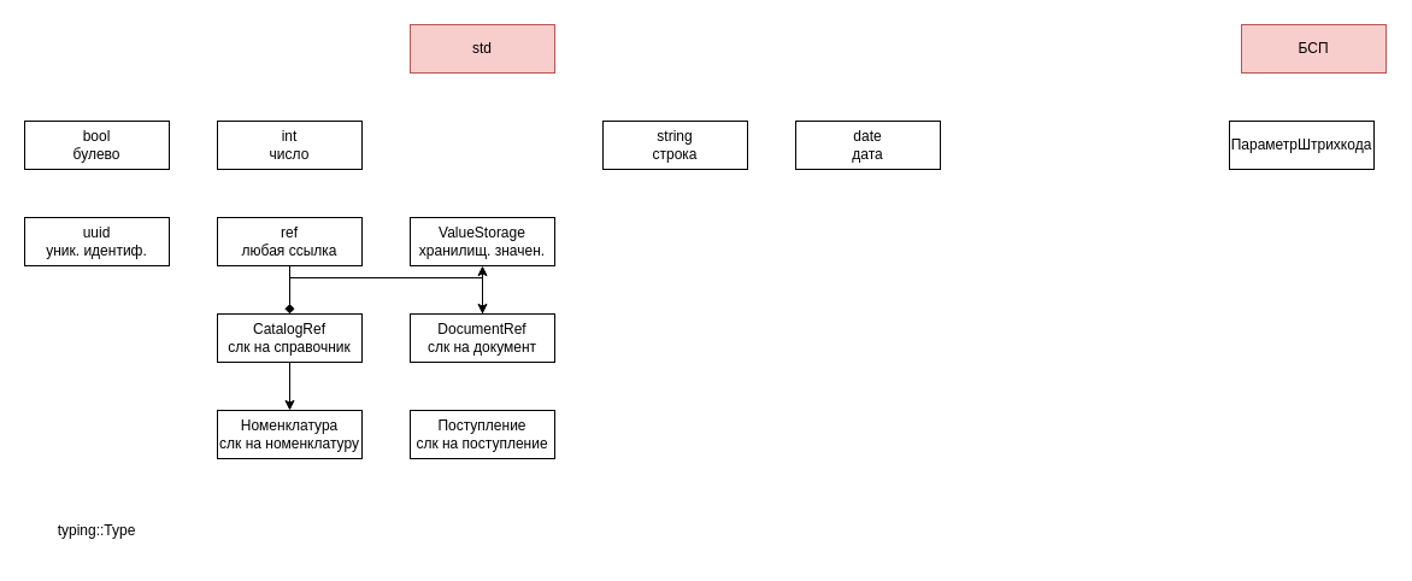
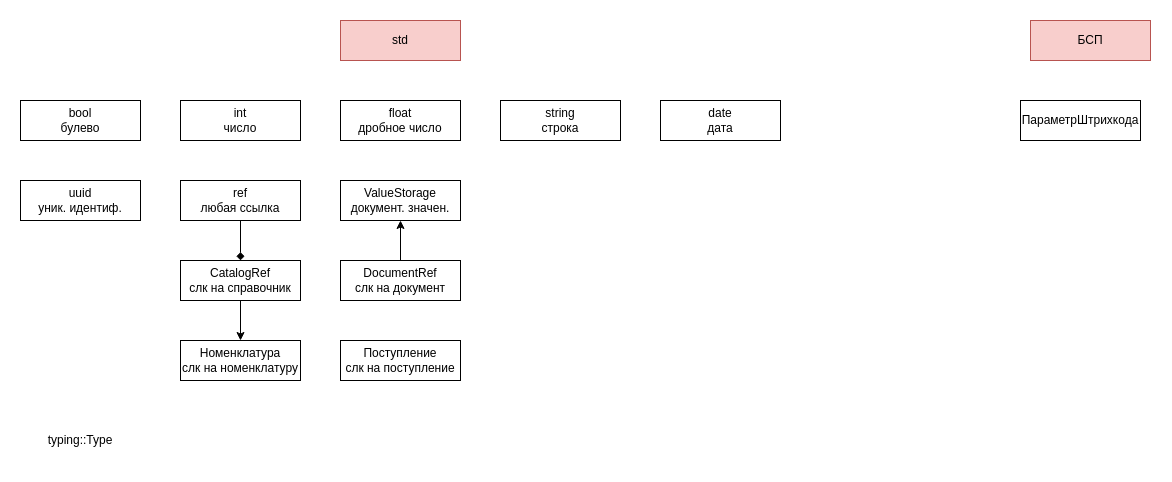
  <mxCell id="0" />
  <mxCell id="1" parent="0" />
  <mxCell id="2" value="std" style="rounded=0;whiteSpace=wrap;html=1;fillColor=#f8cecc;strokeColor=#b85450;" parent="1" vertex="1"><mxGeometry x="340" y="20" width="120" height="40" as="geometry" /></mxCell>
  <mxCell id="3" value="int&lt;div&gt;число&lt;/div&gt;" style="rounded=0;whiteSpace=wrap;html=1;" parent="1" vertex="1"><mxGeometry x="180" y="100" width="120" height="40" as="geometry" /></mxCell>
+ <mxCell id="4" value="float&lt;div&gt;дробное число&lt;/div&gt;" style="rounded=0;whiteSpace=wrap;html=1;" parent="1" vertex="1"><mxGeometry x="340" y="100" width="120" height="40" as="geometry" /></mxCell>
  <mxCell id="5" value="string&lt;div&gt;строка&lt;/div&gt;" style="rounded=0;whiteSpace=wrap;html=1;" parent="1" vertex="1"><mxGeometry x="500" y="100" width="120" height="40" as="geometry" /></mxCell>
  <mxCell id="6" style="edgeStyle=orthogonalEdgeStyle;rounded=0;orthogonalLoop=1;jettySize=auto;html=1;endArrow=diamond;" parent="1" source="8" target="10" edge="1"><mxGeometry relative="1" as="geometry" /></mxCell>
- <mxCell id="7" style="edgeStyle=orthogonalEdgeStyle;rounded=0;orthogonalLoop=1;jettySize=auto;html=1;" edge="1" parent="1" source="8" target="19"><mxGeometry relative="1" as="geometry"><Array as="points"><mxPoint x="240" y="230" /><mxPoint x="400" y="230" /></Array></mxGeometry></mxCell>
  <mxCell id="8" value="ref&lt;div&gt;любая ссылка&lt;/div&gt;" style="rounded=0;whiteSpace=wrap;html=1;" parent="1" vertex="1"><mxGeometry x="180" y="180" width="120" height="40" as="geometry" /></mxCell>
  <mxCell id="9" value="" style="edgeStyle=orthogonalEdgeStyle;rounded=0;orthogonalLoop=1;jettySize=auto;html=1;" parent="1" source="10" target="14" edge="1"><mxGeometry relative="1" as="geometry" /></mxCell>
  <mxCell id="10" value="&lt;div&gt;CatalogRef&lt;/div&gt;&lt;div&gt;слк на справочник&lt;/div&gt;" style="rounded=0;whiteSpace=wrap;html=1;" parent="1" vertex="1"><mxGeometry x="180" y="260" width="120" height="40" as="geometry" /></mxCell>
  <mxCell id="11" value="&lt;div&gt;date&lt;/div&gt;&lt;div&gt;дата&lt;/div&gt;" style="rounded=0;whiteSpace=wrap;html=1;" parent="1" vertex="1"><mxGeometry x="660" y="100" width="120" height="40" as="geometry" /></mxCell>
  <mxCell id="12" value="&lt;div&gt;bool&lt;/div&gt;&lt;div&gt;булево&lt;/div&gt;" style="rounded=0;whiteSpace=wrap;html=1;" parent="1" vertex="1"><mxGeometry x="20" y="100" width="120" height="40" as="geometry" /></mxCell>
  <mxCell id="13" value="uuid&lt;div&gt;уник. идентиф.&lt;/div&gt;" style="rounded=0;whiteSpace=wrap;html=1;" parent="1" vertex="1"><mxGeometry x="20" y="180" width="120" height="40" as="geometry" /></mxCell>
  <mxCell id="14" value="Номенклатура&lt;div&gt;слк на номенклатуру&lt;/div&gt;" style="rounded=0;whiteSpace=wrap;html=1;" parent="1" vertex="1"><mxGeometry x="180" y="340" width="120" height="40" as="geometry" /></mxCell>
- <mxCell id="15" value="ValueStorage&lt;div&gt;хранилищ. значен.&lt;/div&gt;" style="rounded=0;whiteSpace=wrap;html=1;" vertex="1" parent="1"><mxGeometry x="340" y="180" width="120" height="40" as="geometry" /></mxCell>
+ <mxCell id="15" value="ValueStorage&lt;div&gt;документ. значен.&lt;/div&gt;" style="rounded=0;whiteSpace=wrap;html=1;" vertex="1" parent="1"><mxGeometry x="340" y="180" width="120" height="40" as="geometry" /></mxCell>
  <mxCell id="16" value="БСП" style="rounded=0;whiteSpace=wrap;html=1;fillColor=#f8cecc;strokeColor=#b85450;" vertex="1" parent="1"><mxGeometry x="1030" y="20" width="120" height="40" as="geometry" /></mxCell>
  <mxCell id="17" value="&lt;div&gt;ПараметрШтрихкода&lt;/div&gt;" style="rounded=0;whiteSpace=wrap;html=1;" vertex="1" parent="1"><mxGeometry x="1020" y="100" width="120" height="40" as="geometry" /></mxCell>
  <mxCell id="18" value="" style="edgeStyle=orthogonalEdgeStyle;rounded=0;orthogonalLoop=1;jettySize=auto;html=1;" edge="1" parent="1" source="19" target="15"><mxGeometry relative="1" as="geometry" /></mxCell>
  <mxCell id="19" value="&lt;div&gt;DocumentRef&lt;/div&gt;&lt;div&gt;слк на документ&lt;/div&gt;" style="rounded=0;whiteSpace=wrap;html=1;" vertex="1" parent="1"><mxGeometry x="340" y="260" width="120" height="40" as="geometry" /></mxCell>
  <mxCell id="20" value="Поступление&lt;div&gt;слк на поступление&lt;/div&gt;" style="rounded=0;whiteSpace=wrap;html=1;" vertex="1" parent="1"><mxGeometry x="340" y="340" width="120" height="40" as="geometry" /></mxCell>
  <mxCell id="21" value="typing::Type" style="text;html=1;align=center;verticalAlign=middle;whiteSpace=wrap;rounded=0;" vertex="1" parent="1"><mxGeometry x="20" y="420" width="120" height="40" as="geometry" /></mxCell>
